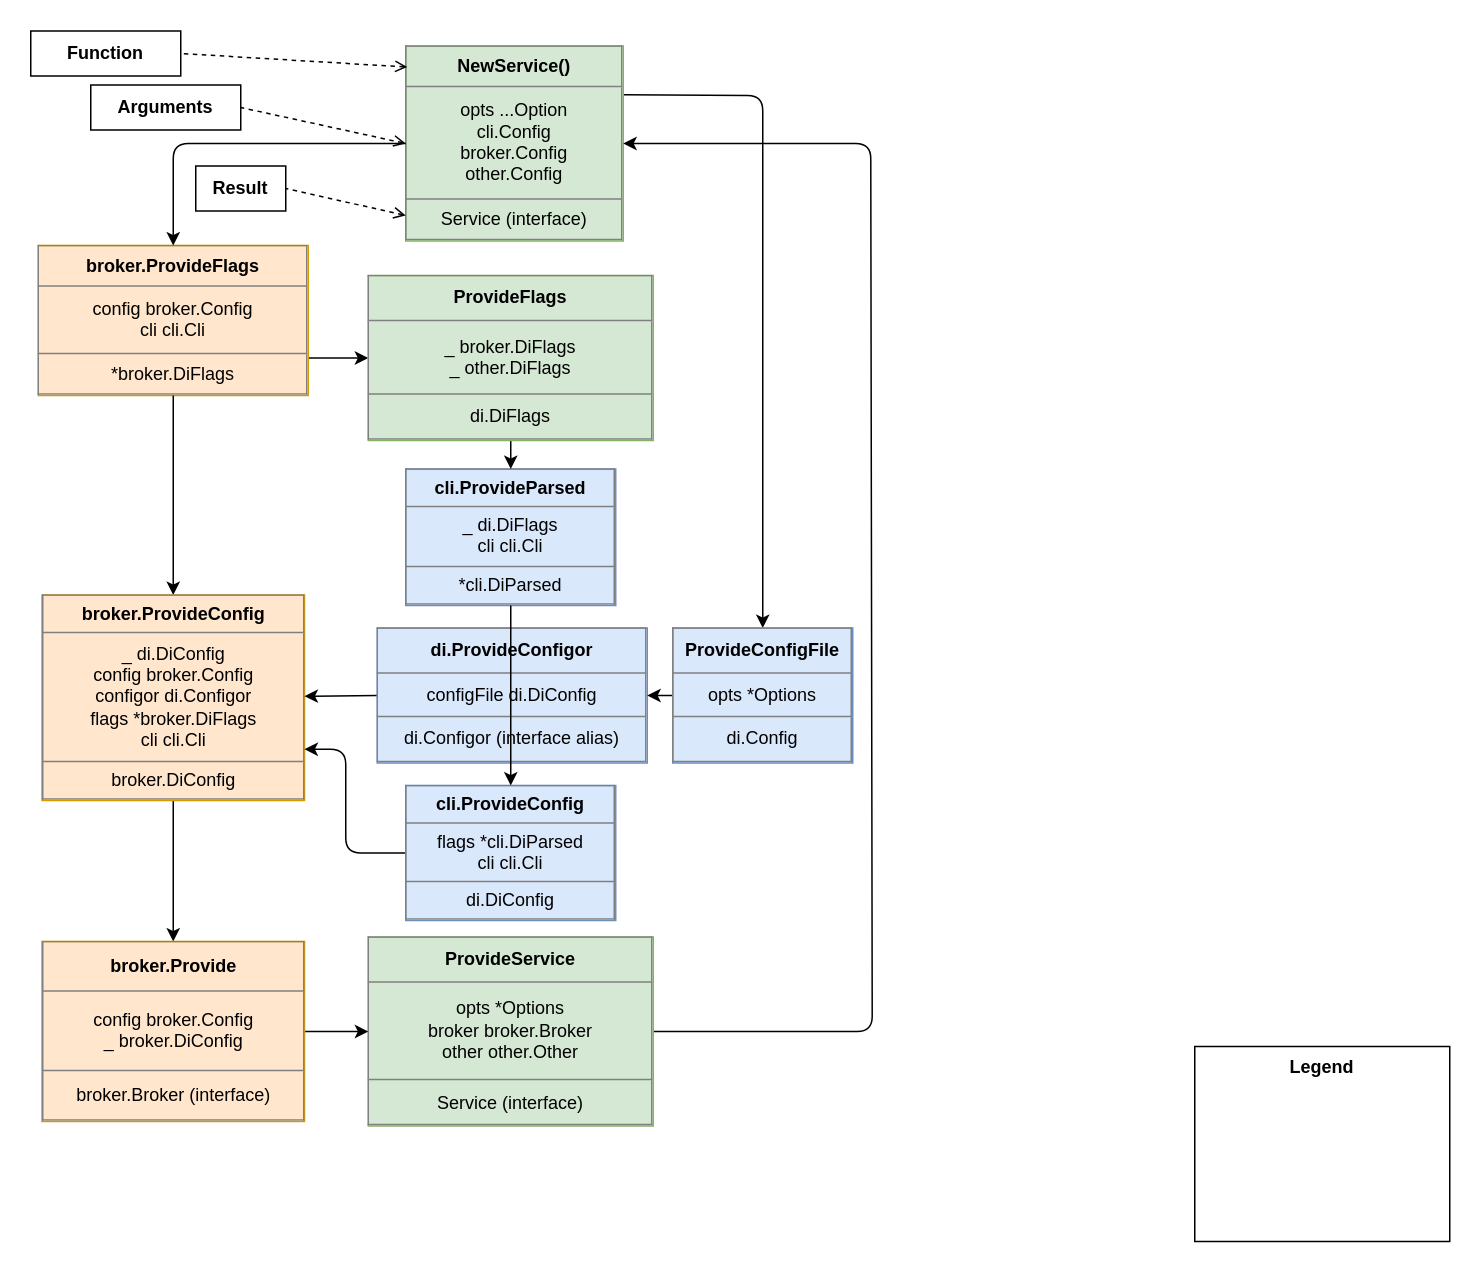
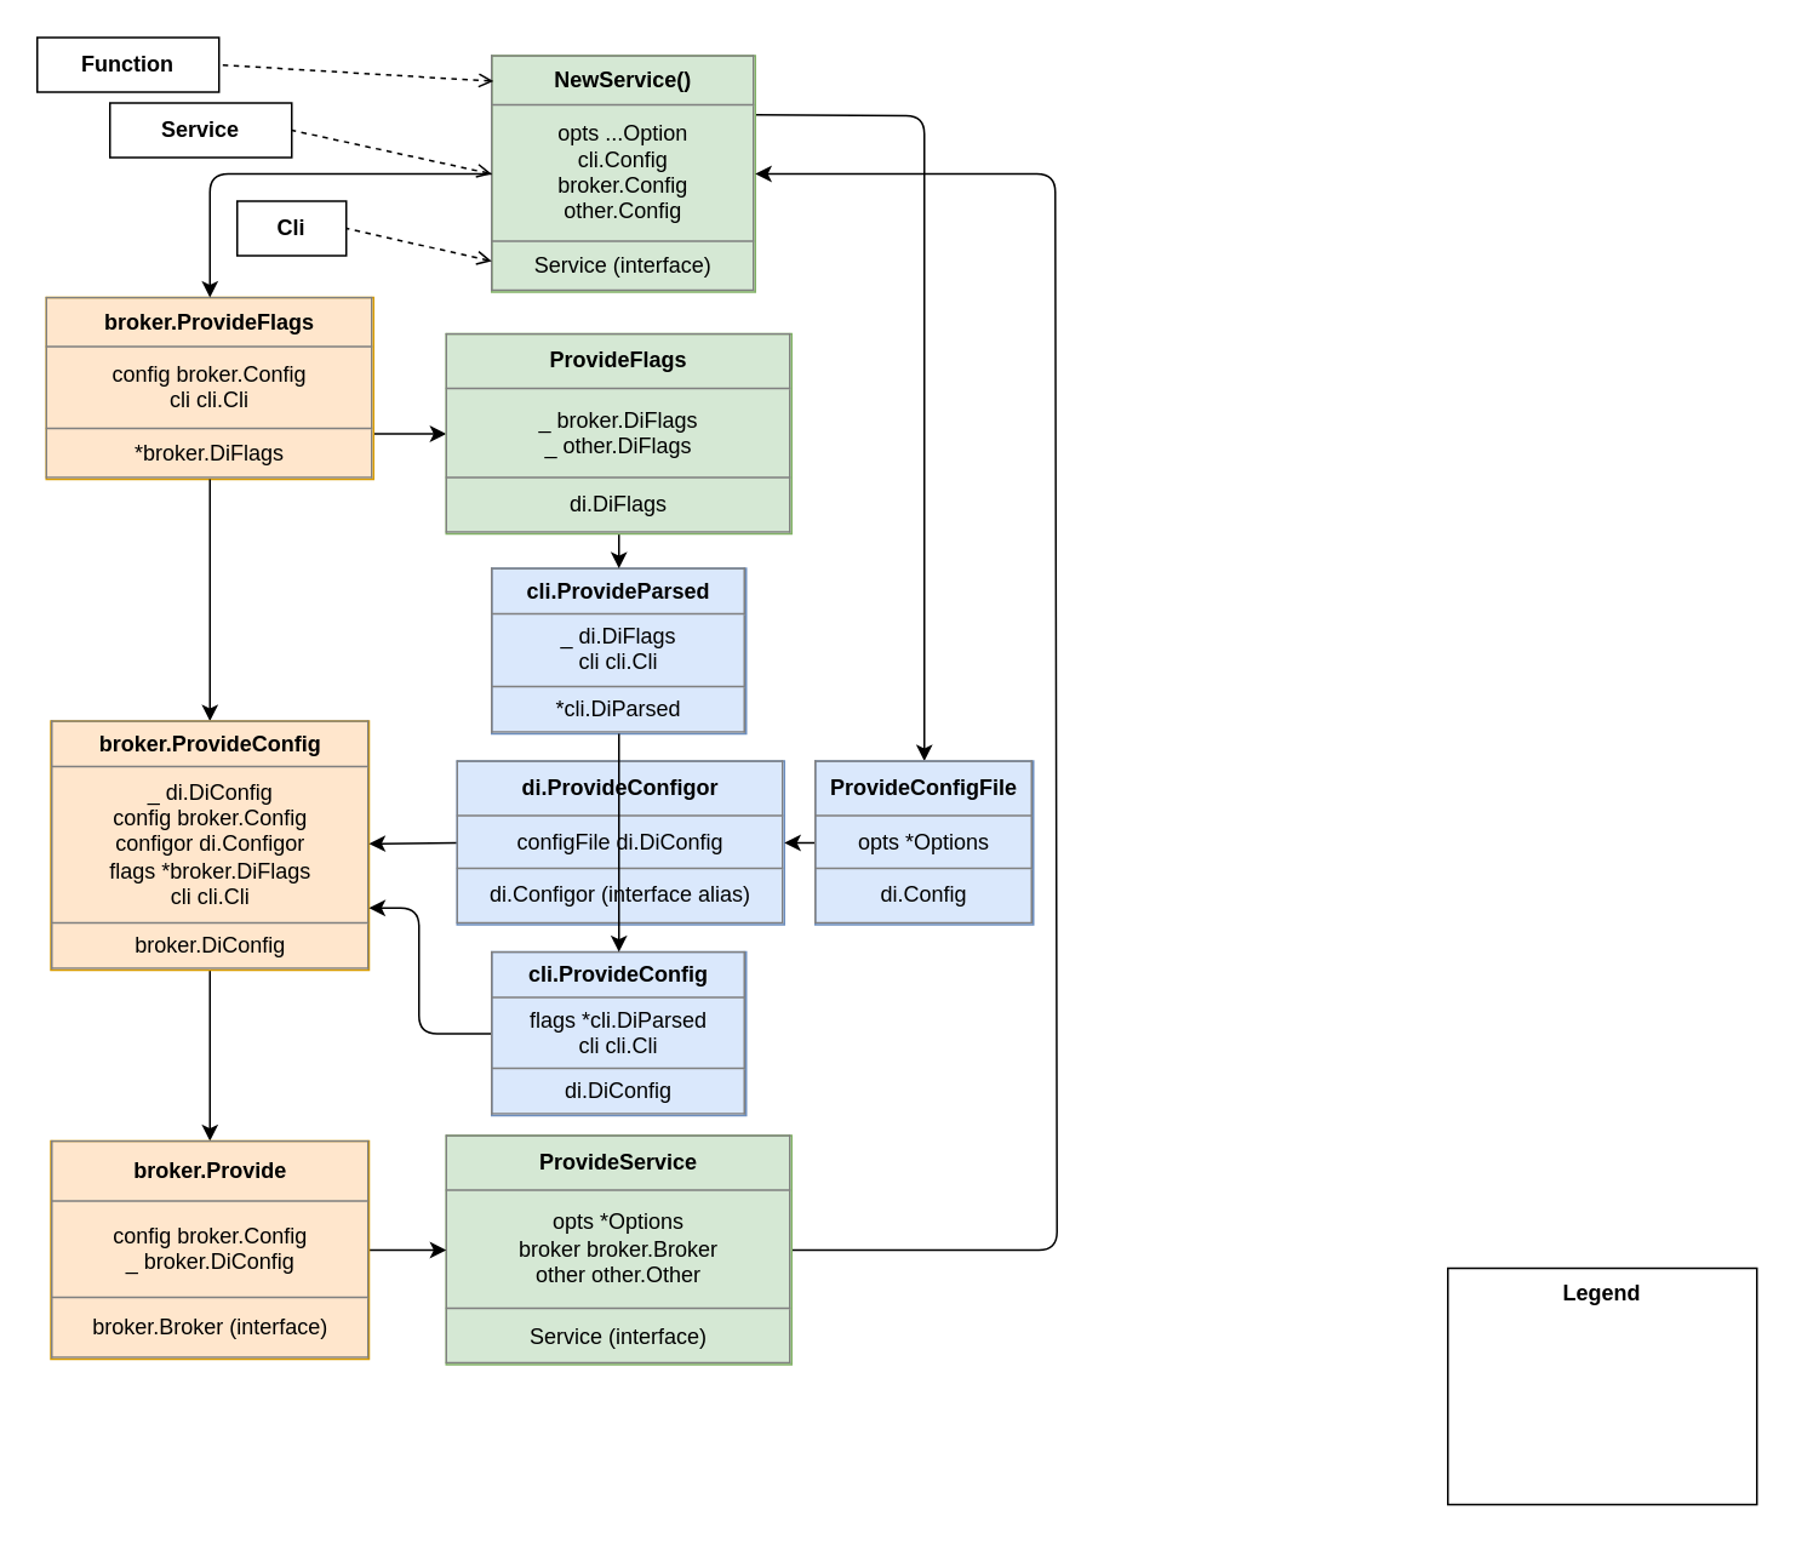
  <mxCell id="0" />
  <mxCell id="1" parent="0" />
  <mxCell id="2" style="edgeStyle=none;html=1;exitX=1;exitY=0.25;exitDx=0;exitDy=0;entryX=0.5;entryY=0;entryDx=0;entryDy=0;" parent="1" source="4" target="23" edge="1"><mxGeometry relative="1" as="geometry"><Array as="points"><mxPoint x="508" y="63" /></Array></mxGeometry></mxCell>
  <mxCell id="3" style="edgeStyle=none;html=1;exitX=0;exitY=0.5;exitDx=0;exitDy=0;entryX=1;entryY=0.5;entryDx=0;entryDy=0;startArrow=open;startFill=0;endArrow=none;endFill=0;dashed=1;" parent="1" source="4" target="27" edge="1"><mxGeometry relative="1" as="geometry" /></mxCell>
  <mxCell id="4" value="&lt;table border=&quot;1&quot; width=&quot;100%&quot; height=&quot;100%&quot; cellpadding=&quot;4&quot; style=&quot;width: 100%; height: 100%; border-collapse: collapse;&quot;&gt;&lt;tbody&gt;&lt;tr&gt;&lt;th align=&quot;center&quot;&gt;&lt;b&gt;NewService()&lt;/b&gt;&lt;/th&gt;&lt;/tr&gt;&lt;tr&gt;&lt;td align=&quot;center&quot;&gt;opts ...Option&lt;br&gt;cli.Config&lt;br&gt;broker.Config&lt;br&gt;other.Config&lt;br&gt;&lt;/td&gt;&lt;/tr&gt;&lt;tr&gt;&lt;td style=&quot;text-align: center;&quot;&gt;Service (interface)&lt;/td&gt;&lt;/tr&gt;&lt;/tbody&gt;&lt;/table&gt;" style="text;html=1;strokeColor=#82b366;fillColor=#d5e8d4;overflow=fill;" parent="1" vertex="1"><mxGeometry x="270" y="30" width="145" height="130" as="geometry" /></mxCell>
  <mxCell id="5" value="&lt;table border=&quot;1&quot; width=&quot;100%&quot; height=&quot;100%&quot; cellpadding=&quot;4&quot; style=&quot;width: 100%; height: 100%; border-collapse: collapse;&quot;&gt;&lt;tbody&gt;&lt;tr&gt;&lt;th align=&quot;center&quot;&gt;cli.ProvideParsed&lt;/th&gt;&lt;/tr&gt;&lt;tr&gt;&lt;td align=&quot;center&quot;&gt;_ di.DiFlags&lt;br&gt;cli cli.Cli&lt;br&gt;&lt;/td&gt;&lt;/tr&gt;&lt;tr&gt;&lt;td align=&quot;center&quot;&gt;*cli.DiParsed&lt;br&gt;&lt;/td&gt;&lt;/tr&gt;&lt;/tbody&gt;&lt;/table&gt;" style="text;html=1;strokeColor=#6c8ebf;fillColor=#dae8fc;overflow=fill;" parent="1" vertex="1"><mxGeometry x="270" y="312" width="140" height="91" as="geometry" /></mxCell>
  <mxCell id="6" style="edgeStyle=none;html=1;exitX=1;exitY=0.5;exitDx=0;exitDy=0;" parent="1" source="7" target="4" edge="1"><mxGeometry relative="1" as="geometry"><mxPoint x="426" y="138.03" as="targetPoint" /><Array as="points"><mxPoint x="581" y="687" /><mxPoint x="580" y="95" /></Array><mxPoint x="446" y="687" as="sourcePoint" /></mxGeometry></mxCell>
  <mxCell id="7" value="&lt;table border=&quot;1&quot; width=&quot;100%&quot; height=&quot;100%&quot; cellpadding=&quot;4&quot; style=&quot;width: 100%; height: 100%; border-collapse: collapse;&quot;&gt;&lt;tbody&gt;&lt;tr&gt;&lt;th align=&quot;center&quot;&gt;ProvideService&lt;/th&gt;&lt;/tr&gt;&lt;tr&gt;&lt;td align=&quot;center&quot;&gt;opts *Options&lt;br&gt;broker broker.Broker&lt;br&gt;other other.Other&lt;br&gt;&lt;/td&gt;&lt;/tr&gt;&lt;tr&gt;&lt;td align=&quot;center&quot;&gt;Service (interface)&lt;br&gt;&lt;/td&gt;&lt;/tr&gt;&lt;/tbody&gt;&lt;/table&gt;" style="text;html=1;strokeColor=#82b366;fillColor=#d5e8d4;overflow=fill;" parent="1" vertex="1"><mxGeometry x="245" y="624" width="190" height="126" as="geometry" /></mxCell>
  <mxCell id="8" style="edgeStyle=none;html=1;exitX=1;exitY=0.75;exitDx=0;exitDy=0;entryX=0;entryY=0.5;entryDx=0;entryDy=0;" parent="1" source="9" target="11" edge="1"><mxGeometry relative="1" as="geometry" /></mxCell>
  <mxCell id="9" value="&lt;table border=&quot;1&quot; width=&quot;100%&quot; height=&quot;100%&quot; cellpadding=&quot;4&quot; style=&quot;width: 100%; height: 100%; border-collapse: collapse;&quot;&gt;&lt;tbody&gt;&lt;tr&gt;&lt;th align=&quot;center&quot;&gt;broker.ProvideFlags&lt;/th&gt;&lt;/tr&gt;&lt;tr&gt;&lt;td align=&quot;center&quot;&gt;config broker.Config&lt;br&gt;cli cli.Cli&lt;/td&gt;&lt;/tr&gt;&lt;tr&gt;&lt;td align=&quot;center&quot;&gt;*broker.DiFlags&lt;br&gt;&lt;/td&gt;&lt;/tr&gt;&lt;/tbody&gt;&lt;/table&gt;" style="text;html=1;strokeColor=#d79b00;fillColor=#ffe6cc;overflow=fill;" parent="1" vertex="1"><mxGeometry x="25" y="163" width="180" height="100" as="geometry" /></mxCell>
  <mxCell id="10" style="edgeStyle=none;html=1;exitX=0.5;exitY=1;exitDx=0;exitDy=0;startArrow=none;startFill=0;endArrow=classic;endFill=1;" parent="1" source="11" target="5" edge="1"><mxGeometry relative="1" as="geometry" /></mxCell>
  <mxCell id="11" value="&lt;table border=&quot;1&quot; width=&quot;100%&quot; height=&quot;100%&quot; cellpadding=&quot;4&quot; style=&quot;width: 100%; height: 100%; border-collapse: collapse;&quot;&gt;&lt;tbody&gt;&lt;tr&gt;&lt;th align=&quot;center&quot;&gt;ProvideFlags&lt;/th&gt;&lt;/tr&gt;&lt;tr&gt;&lt;td align=&quot;center&quot;&gt;_ broker.DiFlags&lt;br&gt;_ other.DiFlags&lt;/td&gt;&lt;/tr&gt;&lt;tr&gt;&lt;td align=&quot;center&quot;&gt;di.DiFlags&lt;br&gt;&lt;/td&gt;&lt;/tr&gt;&lt;/tbody&gt;&lt;/table&gt;" style="text;html=1;strokeColor=#82b366;fillColor=#d5e8d4;overflow=fill;" parent="1" vertex="1"><mxGeometry x="245" y="183" width="190" height="110" as="geometry" /></mxCell>
  <mxCell id="12" style="edgeStyle=none;html=1;exitX=0.5;exitY=0;exitDx=0;exitDy=0;entryX=0.5;entryY=1;entryDx=0;entryDy=0;startArrow=classic;startFill=1;endArrow=none;endFill=0;" parent="1" source="14" target="9" edge="1"><mxGeometry relative="1" as="geometry" /></mxCell>
  <mxCell id="13" style="edgeStyle=none;html=1;exitX=0.5;exitY=1;exitDx=0;exitDy=0;" parent="1" source="14" target="19" edge="1"><mxGeometry relative="1" as="geometry" /></mxCell>
  <mxCell id="14" value="&lt;table border=&quot;1&quot; width=&quot;100%&quot; height=&quot;100%&quot; cellpadding=&quot;4&quot; style=&quot;width: 100%; height: 100%; border-collapse: collapse;&quot;&gt;&lt;tbody&gt;&lt;tr&gt;&lt;th align=&quot;center&quot;&gt;broker.ProvideConfig&lt;/th&gt;&lt;/tr&gt;&lt;tr&gt;&lt;td align=&quot;center&quot;&gt;_ di.DiConfig&lt;br&gt;config broker.Config&lt;br&gt;configor di.Configor&lt;br&gt;flags *broker.DiFlags&lt;br&gt;cli cli.Cli&lt;/td&gt;&lt;/tr&gt;&lt;tr&gt;&lt;td align=&quot;center&quot;&gt;broker.DiConfig&lt;br&gt;&lt;/td&gt;&lt;/tr&gt;&lt;/tbody&gt;&lt;/table&gt;" style="text;html=1;strokeColor=#d79b00;fillColor=#ffe6cc;overflow=fill;" parent="1" vertex="1"><mxGeometry x="27.5" y="396" width="175" height="137" as="geometry" /></mxCell>
  <mxCell id="15" style="edgeStyle=none;html=1;exitX=0;exitY=0.5;exitDx=0;exitDy=0;" parent="1" source="16" target="14" edge="1"><mxGeometry relative="1" as="geometry" /></mxCell>
  <mxCell id="16" value="&lt;table border=&quot;1&quot; width=&quot;100%&quot; height=&quot;100%&quot; cellpadding=&quot;4&quot; style=&quot;width: 100%; height: 100%; border-collapse: collapse;&quot;&gt;&lt;tbody&gt;&lt;tr&gt;&lt;th align=&quot;center&quot;&gt;di.ProvideConfigor&lt;/th&gt;&lt;/tr&gt;&lt;tr&gt;&lt;td align=&quot;center&quot;&gt;configFile di.DiConfig&lt;br&gt;&lt;/td&gt;&lt;/tr&gt;&lt;tr&gt;&lt;td align=&quot;center&quot;&gt;di.Configor (interface alias)&lt;/td&gt;&lt;/tr&gt;&lt;/tbody&gt;&lt;/table&gt;" style="text;html=1;strokeColor=#6c8ebf;fillColor=#dae8fc;overflow=fill;" parent="1" vertex="1"><mxGeometry x="251" y="418" width="180" height="90" as="geometry" /></mxCell>
  <mxCell id="17" style="edgeStyle=none;html=1;exitX=0;exitY=0.5;exitDx=0;exitDy=0;entryX=0.5;entryY=0;entryDx=0;entryDy=0;" parent="1" source="4" target="9" edge="1"><mxGeometry relative="1" as="geometry"><mxPoint x="115" y="115" as="sourcePoint" /><Array as="points"><mxPoint x="115" y="95" /></Array></mxGeometry></mxCell>
  <mxCell id="18" style="edgeStyle=none;html=1;exitX=1;exitY=0.5;exitDx=0;exitDy=0;entryX=0;entryY=0.5;entryDx=0;entryDy=0;" parent="1" source="19" target="7" edge="1"><mxGeometry relative="1" as="geometry" /></mxCell>
  <mxCell id="19" value="&lt;table border=&quot;1&quot; width=&quot;100%&quot; height=&quot;100%&quot; cellpadding=&quot;4&quot; style=&quot;width: 100%; height: 100%; border-collapse: collapse;&quot;&gt;&lt;tbody&gt;&lt;tr&gt;&lt;th align=&quot;center&quot;&gt;broker.Provide&lt;/th&gt;&lt;/tr&gt;&lt;tr&gt;&lt;td align=&quot;center&quot;&gt;config broker.Config&lt;br&gt;_ broker.DiConfig&lt;br&gt;&lt;/td&gt;&lt;/tr&gt;&lt;tr&gt;&lt;td align=&quot;center&quot;&gt;broker.Broker (interface)&lt;br&gt;&lt;/td&gt;&lt;/tr&gt;&lt;/tbody&gt;&lt;/table&gt;" style="text;html=1;strokeColor=#d79b00;fillColor=#ffe6cc;overflow=fill;" parent="1" vertex="1"><mxGeometry x="27.5" y="627" width="175" height="120" as="geometry" /></mxCell>
  <mxCell id="20" style="edgeStyle=none;html=1;exitX=0;exitY=0.5;exitDx=0;exitDy=0;entryX=1;entryY=0.75;entryDx=0;entryDy=0;" parent="1" source="21" target="14" edge="1"><mxGeometry relative="1" as="geometry"><mxPoint x="210" y="630" as="targetPoint" /><Array as="points"><mxPoint x="230" y="568" /><mxPoint x="230" y="499" /></Array></mxGeometry></mxCell>
  <mxCell id="21" value="&lt;table border=&quot;1&quot; width=&quot;100%&quot; height=&quot;100%&quot; cellpadding=&quot;4&quot; style=&quot;width: 100%; height: 100%; border-collapse: collapse;&quot;&gt;&lt;tbody&gt;&lt;tr&gt;&lt;th align=&quot;center&quot;&gt;cli.ProvideConfig&lt;/th&gt;&lt;/tr&gt;&lt;tr&gt;&lt;td align=&quot;center&quot;&gt;flags *cli.DiParsed&lt;br&gt;cli cli.Cli&lt;br&gt;&lt;/td&gt;&lt;/tr&gt;&lt;tr&gt;&lt;td align=&quot;center&quot;&gt;di.DiConfig&lt;br&gt;&lt;/td&gt;&lt;/tr&gt;&lt;/tbody&gt;&lt;/table&gt;" style="text;html=1;strokeColor=#6c8ebf;fillColor=#dae8fc;overflow=fill;" parent="1" vertex="1"><mxGeometry x="270" y="523" width="140" height="90" as="geometry" /></mxCell>
  <mxCell id="22" style="edgeStyle=none;html=1;exitX=0;exitY=0.5;exitDx=0;exitDy=0;entryX=1;entryY=0.5;entryDx=0;entryDy=0;" parent="1" source="23" target="16" edge="1"><mxGeometry relative="1" as="geometry" /></mxCell>
  <mxCell id="23" value="&lt;table border=&quot;1&quot; width=&quot;100%&quot; height=&quot;100%&quot; cellpadding=&quot;4&quot; style=&quot;width: 100%; height: 100%; border-collapse: collapse;&quot;&gt;&lt;tbody&gt;&lt;tr&gt;&lt;th align=&quot;center&quot;&gt;ProvideConfigFile&lt;/th&gt;&lt;/tr&gt;&lt;tr&gt;&lt;td align=&quot;center&quot;&gt;opts *Options&lt;br&gt;&lt;/td&gt;&lt;/tr&gt;&lt;tr&gt;&lt;td align=&quot;center&quot;&gt;di.Config&lt;/td&gt;&lt;/tr&gt;&lt;/tbody&gt;&lt;/table&gt;" style="text;html=1;strokeColor=#6c8ebf;fillColor=#dae8fc;overflow=fill;" parent="1" vertex="1"><mxGeometry x="448" y="418" width="120" height="90" as="geometry" /></mxCell>
  <mxCell id="24" style="edgeStyle=none;html=1;exitX=0.5;exitY=1;exitDx=0;exitDy=0;entryX=0.5;entryY=0;entryDx=0;entryDy=0;" parent="1" source="5" target="21" edge="1"><mxGeometry relative="1" as="geometry" /></mxCell>
  <mxCell id="25" value="&lt;b&gt;Function&lt;/b&gt;" style="text;html=1;strokeColor=default;fillColor=none;align=center;verticalAlign=middle;whiteSpace=wrap;rounded=0;" parent="1" vertex="1"><mxGeometry x="20" y="20" width="100" height="30" as="geometry" /></mxCell>
  <mxCell id="26" value="" style="endArrow=none;html=1;entryX=1;entryY=0.5;entryDx=0;entryDy=0;exitX=0.007;exitY=0.108;exitDx=0;exitDy=0;exitPerimeter=0;startArrow=open;startFill=0;endFill=0;dashed=1;" parent="1" source="4" target="25" edge="1"><mxGeometry width="50" height="50" relative="1" as="geometry"><mxPoint x="510" y="500" as="sourcePoint" /><mxPoint x="560" y="450" as="targetPoint" /></mxGeometry></mxCell>
- <mxCell id="27" value="&lt;b&gt;Arguments&lt;/b&gt;" style="text;html=1;strokeColor=default;fillColor=none;align=center;verticalAlign=middle;whiteSpace=wrap;rounded=0;" parent="1" vertex="1"><mxGeometry x="60" y="56" width="100" height="30" as="geometry" /></mxCell>
- <mxCell id="28" value="Result" style="text;html=1;strokeColor=default;fillColor=none;align=center;verticalAlign=middle;whiteSpace=wrap;rounded=0;fontStyle=1" parent="1" vertex="1"><mxGeometry x="130" y="110" width="60" height="30" as="geometry" /></mxCell>
+ <mxCell id="27" value="&lt;b&gt;Service&lt;/b&gt;" style="text;html=1;strokeColor=default;fillColor=none;align=center;verticalAlign=middle;whiteSpace=wrap;rounded=0;" parent="1" vertex="1"><mxGeometry x="60" y="56" width="100" height="30" as="geometry" /></mxCell>
+ <mxCell id="28" value="Cli" style="text;html=1;strokeColor=default;fillColor=none;align=center;verticalAlign=middle;whiteSpace=wrap;rounded=0;fontStyle=1" parent="1" vertex="1"><mxGeometry x="130" y="110" width="60" height="30" as="geometry" /></mxCell>
  <mxCell id="29" value="" style="endArrow=none;html=1;exitX=0;exitY=0.869;exitDx=0;exitDy=0;exitPerimeter=0;entryX=1;entryY=0.5;entryDx=0;entryDy=0;startArrow=open;startFill=0;endFill=0;dashed=1;" parent="1" source="4" target="28" edge="1"><mxGeometry width="50" height="50" relative="1" as="geometry"><mxPoint x="190" y="150" as="sourcePoint" /><mxPoint x="240" y="100" as="targetPoint" /></mxGeometry></mxCell>
  <mxCell id="30" value="&lt;b&gt;Legend&lt;/b&gt;" style="rounded=0;whiteSpace=wrap;html=1;strokeColor=default;align=center;verticalAlign=top;" parent="1" vertex="1"><mxGeometry x="796" y="697" width="170" height="130" as="geometry" /></mxCell>
